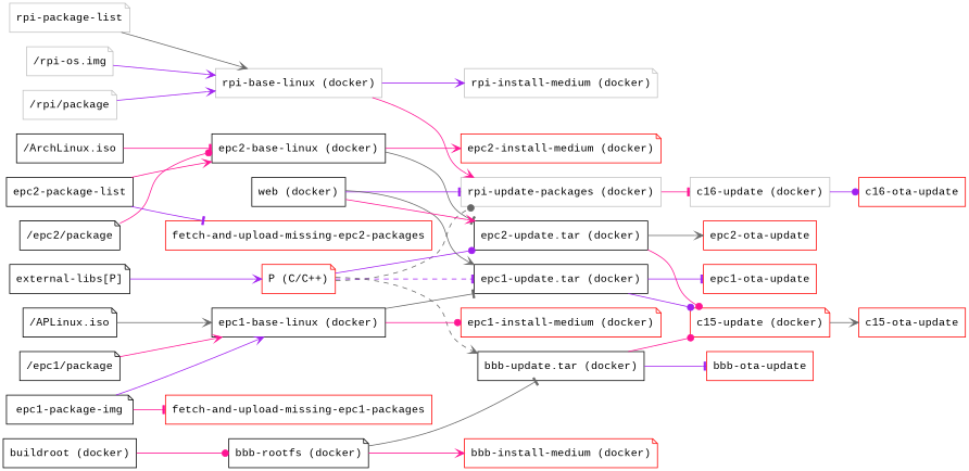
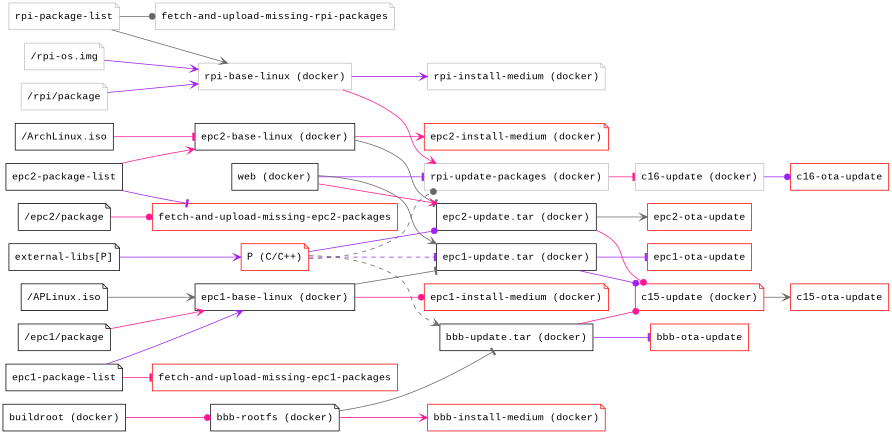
  digraph {
    fontname="Liberation Mono"
    rankdir=LR
    node [fontname="Liberation Mono" shape=box]
    edge [arrowhead=vee color=deeppink fontname="Liberation Mono"]
    "P (C/C++)" [color=red shape=note]
    "rpi-update-packages (docker)" [color=gray]
    "epc1-update.tar (docker)"
    "epc2-update.tar (docker)"
    "bbb-update.tar (docker)"
    "c16-update (docker)" [color=gray]
    "c15-update (docker)" [color=red shape=note]
    "epc1-ota-update" [color=red]
    "epc2-ota-update" [color=red]
    "bbb-ota-update" [color=red]
    "c15-ota-update" [color=red]
    "c16-ota-update" [color=red]
    "fetch-and-upload-missing-epc1-packages" [color=red]
    "fetch-and-upload-missing-epc2-packages" [color=red]
+   "fetch-and-upload-missing-rpi-packages" [color=gray shape=note]
    "epc1-install-medium (docker)" [color=red shape=note]
    "epc2-install-medium (docker)" [color=red shape=note]
    "bbb-install-medium (docker)" [color=red shape=note]
    "rpi-install-medium (docker)" [color=gray shape=note]
    "rpi-package-list" [color=gray shape=note]
    "rpi-base-linux (docker)" [color=gray]
    "/rpi-os.img" [color=gray shape=note]
    "/rpi/package" [color=gray shape=note]
    "/APLinux.iso" [shape=note]
    "epc1-base-linux (docker)"
    "/epc1/package" [shape=note]
-   "epc1-package-list" [shape=note label="epc1-package-img"]
+   "epc1-package-list" [shape=note]
    "/ArchLinux.iso"
    "epc2-base-linux (docker)"
    "/epc2/package" [shape=note]
    "epc2-package-list"
    "bbb-rootfs (docker)" [shape=note]
    "buildroot (docker)"
    "external-libs[P]" [shape=note]
    "web (docker)"
    "P (C/C++)" -> "rpi-update-packages (docker)" [arrowhead=dot color=gray40 style=dashed]
    "P (C/C++)" -> "epc1-update.tar (docker)" [arrowhead=tee color=purple style=dashed]
    "P (C/C++)" -> "epc2-update.tar (docker)" [arrowhead=dot color=purple style=solid]
    "P (C/C++)" -> "bbb-update.tar (docker)" [color=gray40 style=dashed]
    "rpi-update-packages (docker)" -> "c16-update (docker)" [arrowhead=tee]
    "epc1-update.tar (docker)" -> "c15-update (docker)" [arrowhead=dot color=purple]
    "epc1-update.tar (docker)" -> "epc1-ota-update" [arrowhead=tee color=purple]
    "epc2-update.tar (docker)" -> "c15-update (docker)" [arrowhead=dot]
    "epc2-update.tar (docker)" -> "epc2-ota-update" [color=gray40]
    "bbb-update.tar (docker)" -> "c15-update (docker)" [arrowhead=dot]
    "bbb-update.tar (docker)" -> "bbb-ota-update" [arrowhead=tee color=purple]
    "c16-update (docker)" -> "c16-ota-update" [arrowhead=dot color=purple]
    "c15-update (docker)" -> "c15-ota-update" [color=gray40]
+   "rpi-package-list" -> "fetch-and-upload-missing-rpi-packages" [arrowhead=dot color=gray40]
    "rpi-package-list" -> "rpi-base-linux (docker)" [color=gray40]
    "rpi-base-linux (docker)" -> "rpi-update-packages (docker)"
    "rpi-base-linux (docker)" -> "rpi-install-medium (docker)" [color=purple]
    "/rpi-os.img" -> "rpi-base-linux (docker)" [color=purple]
    "/rpi/package" -> "rpi-base-linux (docker)" [color=purple]
    "/APLinux.iso" -> "epc1-base-linux (docker)" [color=gray40]
    "epc1-base-linux (docker)" -> "epc1-update.tar (docker)" [arrowhead=tee color=gray40]
    "epc1-base-linux (docker)" -> "epc1-install-medium (docker)" [arrowhead=dot]
    "/epc1/package" -> "epc1-base-linux (docker)"
    "epc1-package-list" -> "fetch-and-upload-missing-epc1-packages" [arrowhead=tee]
    "epc1-package-list" -> "epc1-base-linux (docker)" [color=purple]
    "/ArchLinux.iso" -> "epc2-base-linux (docker)" [arrowhead=tee]
    "epc2-base-linux (docker)" -> "epc2-update.tar (docker)" [arrowhead=tee color=gray40]
    "epc2-base-linux (docker)" -> "epc2-install-medium (docker)"
-   "/epc2/package" -> "epc2-base-linux (docker)" [arrowhead=dot]
+   "/epc2/package" -> "fetch-and-upload-missing-epc2-packages" [arrowhead=dot]
    "epc2-package-list" -> "fetch-and-upload-missing-epc2-packages" [arrowhead=tee color=purple]
    "epc2-package-list" -> "epc2-base-linux (docker)"
    "bbb-rootfs (docker)" -> "bbb-update.tar (docker)" [arrowhead=tee color=gray40]
    "bbb-rootfs (docker)" -> "bbb-install-medium (docker)"
    "buildroot (docker)" -> "bbb-rootfs (docker)" [arrowhead=dot]
    "external-libs[P]" -> "P (C/C++)" [color=purple]
    "web (docker)" -> "rpi-update-packages (docker)" [arrowhead=tee color=purple]
    "web (docker)" -> "epc1-update.tar (docker)" [color=gray40]
    "web (docker)" -> "epc2-update.tar (docker)"
  }
